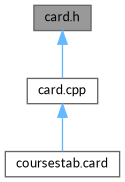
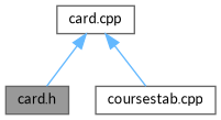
  digraph {
    fontname=Lato
    node [color=grey40 fillcolor=white fontname=Lato fontsize=10 shape=box style=filled]
    edge [color=steelblue1 dir=back fontname=Lato fontsize=10 labelfontname=Helvetica labelfontsize=10 style=solid]
    n1 [color=gray40 fillcolor=grey60 fontcolor=black height=0.2 label="card.h" width=0.4]
    n2 [height=0.2 label="card.cpp" width=0.4]
-   n3 [height=0.2 label="coursestab.card" width=0.4]
-   n1 -> n2
+   n3 [height=0.2 label="coursestab.cpp" width=0.4]
+   n2 -> n1
    n2 -> n3
  }
